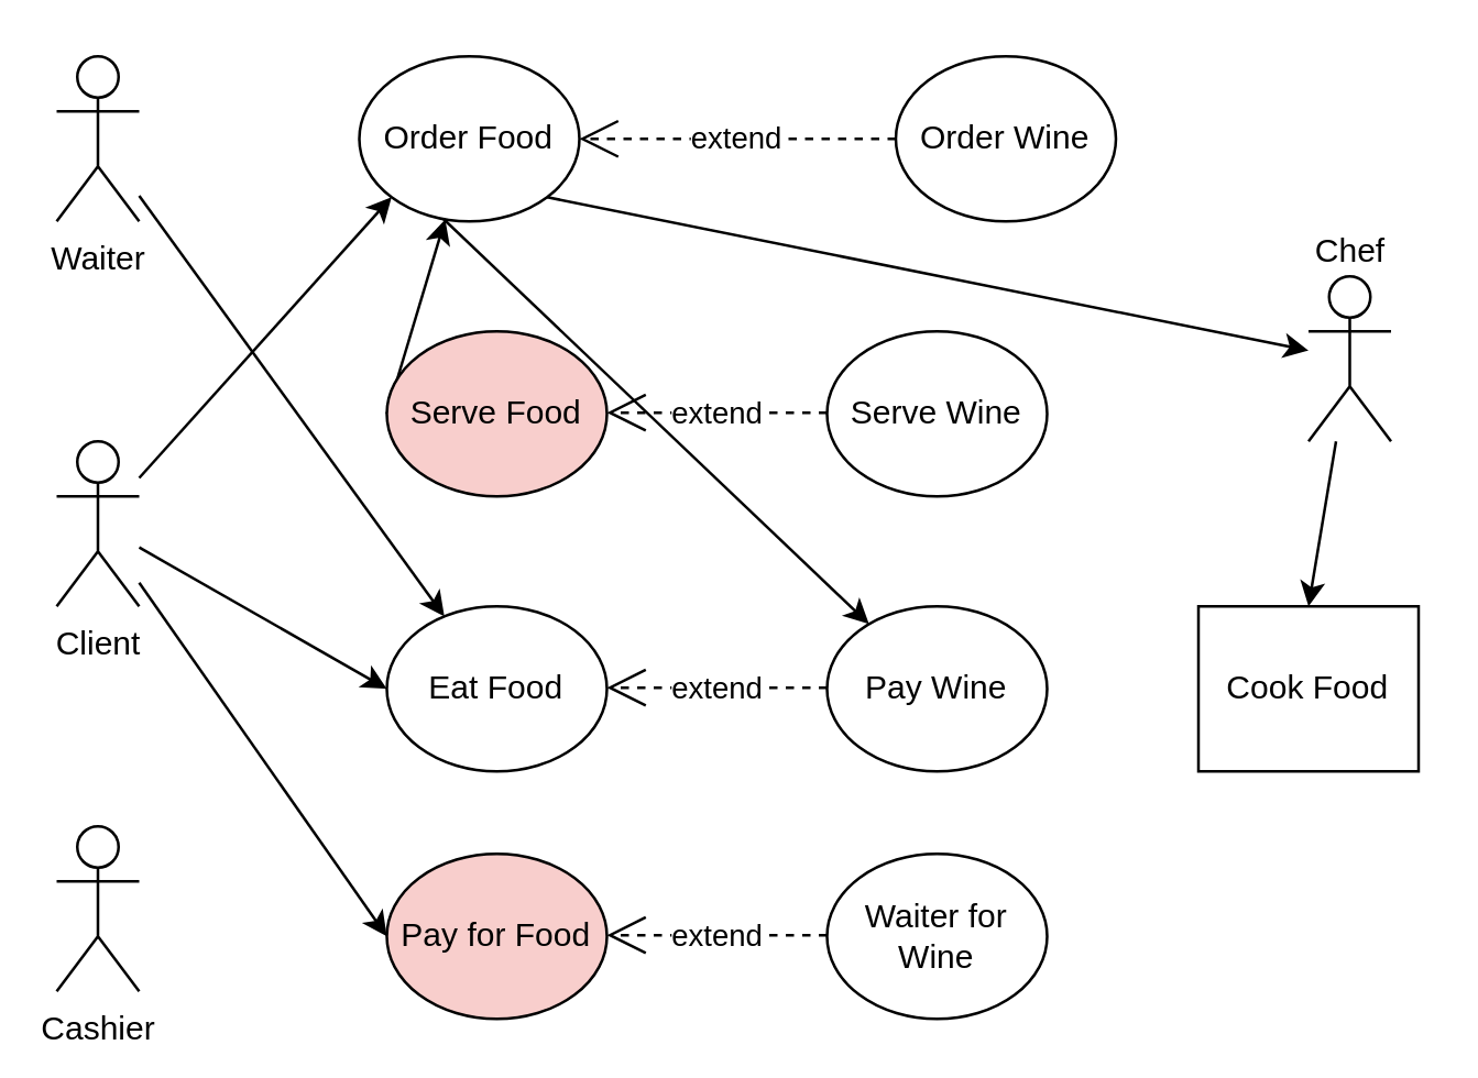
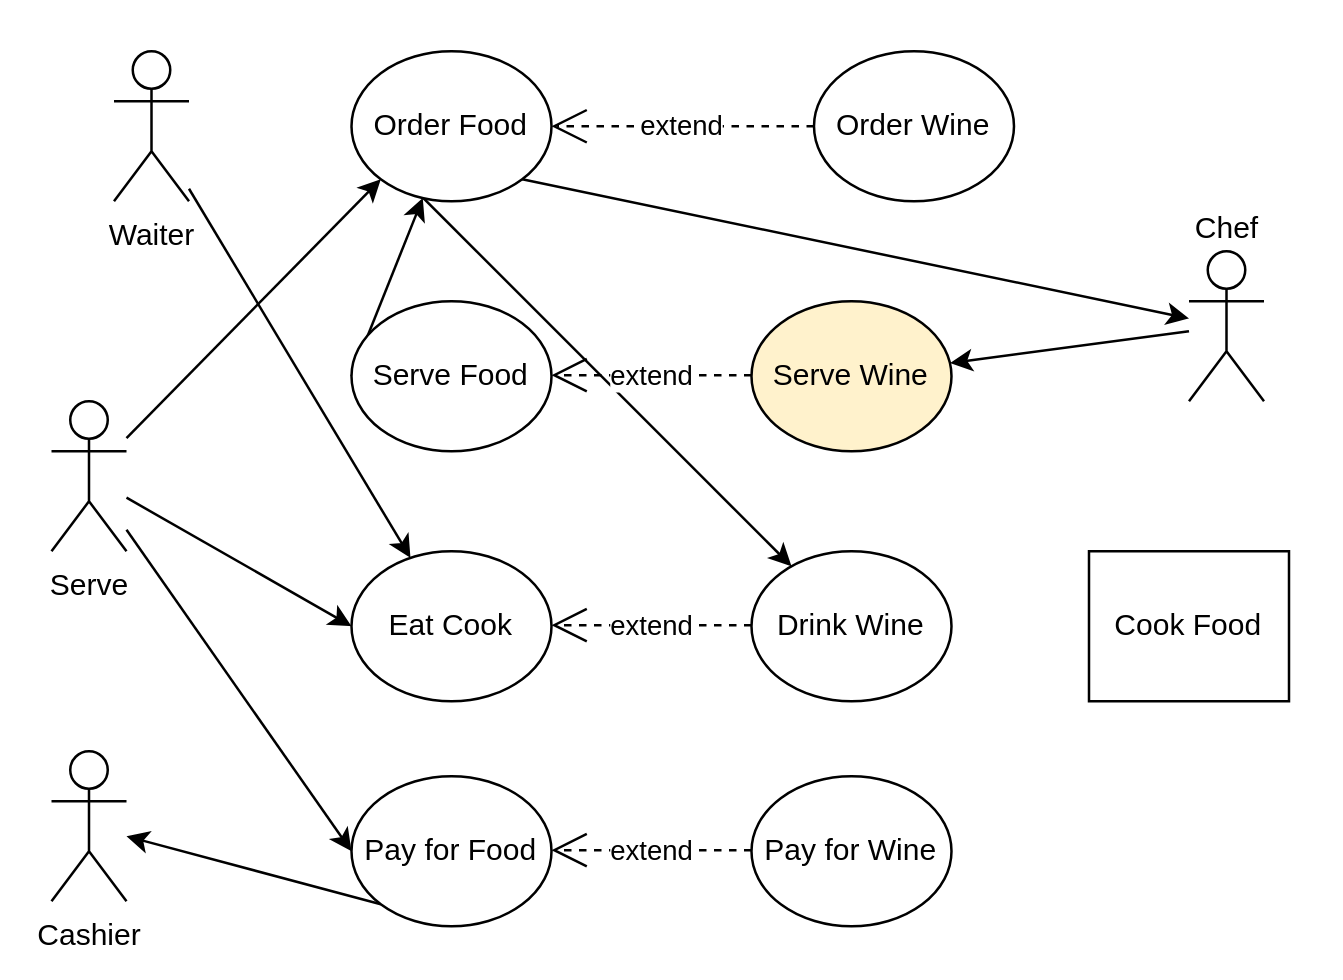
  <mxCell id="0" />
  <mxCell id="1" parent="0" />
  <mxCell id="2" style="edgeStyle=none;rounded=0;orthogonalLoop=1;jettySize=auto;html=1;exitX=0;exitY=0.5;exitDx=0;exitDy=0;" edge="1" parent="1" source="4" target="11"><mxGeometry relative="1" as="geometry" /></mxCell>
  <mxCell id="3" style="edgeStyle=none;rounded=0;orthogonalLoop=1;jettySize=auto;html=1;exitX=1;exitY=1;exitDx=0;exitDy=0;" edge="1" parent="1" source="4" target="23"><mxGeometry relative="1" as="geometry" /></mxCell>
- <mxCell id="4" value="Order Food" style="ellipse;whiteSpace=wrap;html=1;" vertex="1" parent="1"><mxGeometry x="130" y="20" width="80" height="60" as="geometry" /></mxCell>
+ <mxCell id="4" value="Order Food" style="ellipse;whiteSpace=wrap;html=1;" vertex="1" parent="1"><mxGeometry x="140" y="20" width="80" height="60" as="geometry" /></mxCell>
  <mxCell id="5" value="Order Wine" style="ellipse;whiteSpace=wrap;html=1;" vertex="1" parent="1"><mxGeometry x="325" y="20" width="80" height="60" as="geometry" /></mxCell>
  <mxCell id="6" style="edgeStyle=none;rounded=0;orthogonalLoop=1;jettySize=auto;html=1;exitX=0;exitY=0.5;exitDx=0;exitDy=0;" edge="1" parent="1" source="7" target="4"><mxGeometry relative="1" as="geometry" /></mxCell>
- <mxCell id="7" value="Serve Food" style="ellipse;whiteSpace=wrap;html=1;fillColor=#f8cecc;" vertex="1" parent="1"><mxGeometry x="140" y="120" width="80" height="60" as="geometry" /></mxCell>
- <mxCell id="8" value="Serve Wine" style="ellipse;whiteSpace=wrap;html=1;" vertex="1" parent="1"><mxGeometry x="300" y="120" width="80" height="60" as="geometry" /></mxCell>
+ <mxCell id="7" value="Serve Food" style="ellipse;whiteSpace=wrap;html=1;" vertex="1" parent="1"><mxGeometry x="140" y="120" width="80" height="60" as="geometry" /></mxCell>
+ <mxCell id="8" value="Serve Wine" style="ellipse;whiteSpace=wrap;html=1;fillColor=#fff2cc;" vertex="1" parent="1"><mxGeometry x="300" y="120" width="80" height="60" as="geometry" /></mxCell>
  <mxCell id="9" value="Cook Food" style="whiteSpace=wrap;html=1;rounded=0;" vertex="1" parent="1"><mxGeometry x="435" y="220" width="80" height="60" as="geometry" /></mxCell>
- <mxCell id="10" value="Eat Food" style="ellipse;whiteSpace=wrap;html=1;" vertex="1" parent="1"><mxGeometry x="140" y="220" width="80" height="60" as="geometry" /></mxCell>
- <mxCell id="11" value="Pay Wine" style="ellipse;whiteSpace=wrap;html=1;" vertex="1" parent="1"><mxGeometry x="300" y="220" width="80" height="60" as="geometry" /></mxCell>
- <mxCell id="13" value="Pay for Food" style="ellipse;whiteSpace=wrap;html=1;fillColor=#f8cecc;" vertex="1" parent="1"><mxGeometry x="140" y="310" width="80" height="60" as="geometry" /></mxCell>
- <mxCell id="14" value="Waiter for Wine" style="ellipse;whiteSpace=wrap;html=1;" vertex="1" parent="1"><mxGeometry x="300" y="310" width="80" height="60" as="geometry" /></mxCell>
+ <mxCell id="10" value="Eat Cook" style="ellipse;whiteSpace=wrap;html=1;" vertex="1" parent="1"><mxGeometry x="140" y="220" width="80" height="60" as="geometry" /></mxCell>
+ <mxCell id="11" value="Drink Wine" style="ellipse;whiteSpace=wrap;html=1;" vertex="1" parent="1"><mxGeometry x="300" y="220" width="80" height="60" as="geometry" /></mxCell>
+ <mxCell id="12" style="edgeStyle=none;rounded=0;orthogonalLoop=1;jettySize=auto;html=1;exitX=0;exitY=1;exitDx=0;exitDy=0;" edge="1" parent="1" source="13" target="21"><mxGeometry relative="1" as="geometry" /></mxCell>
+ <mxCell id="13" value="Pay for Food" style="ellipse;whiteSpace=wrap;html=1;" vertex="1" parent="1"><mxGeometry x="140" y="310" width="80" height="60" as="geometry" /></mxCell>
+ <mxCell id="14" value="Pay for Wine" style="ellipse;whiteSpace=wrap;html=1;" vertex="1" parent="1"><mxGeometry x="300" y="310" width="80" height="60" as="geometry" /></mxCell>
  <mxCell id="15" style="edgeStyle=none;rounded=0;orthogonalLoop=1;jettySize=auto;html=1;" edge="1" parent="1" source="16" target="10"><mxGeometry relative="1" as="geometry" /></mxCell>
- <mxCell id="16" value="Waiter" style="shape=umlActor;verticalLabelPosition=bottom;verticalAlign=top;html=1;" vertex="1" parent="1"><mxGeometry x="20" y="20" width="30" height="60" as="geometry" /></mxCell>
+ <mxCell id="16" value="Waiter" style="shape=umlActor;verticalLabelPosition=bottom;verticalAlign=top;html=1;" vertex="1" parent="1"><mxGeometry x="45" y="20" width="30" height="60" as="geometry" /></mxCell>
  <mxCell id="17" style="edgeStyle=none;rounded=0;orthogonalLoop=1;jettySize=auto;html=1;entryX=0;entryY=1;entryDx=0;entryDy=0;" edge="1" parent="1" source="20" target="4"><mxGeometry relative="1" as="geometry" /></mxCell>
  <mxCell id="18" style="edgeStyle=none;rounded=0;orthogonalLoop=1;jettySize=auto;html=1;entryX=0;entryY=0.5;entryDx=0;entryDy=0;" edge="1" parent="1" source="20" target="10"><mxGeometry relative="1" as="geometry" /></mxCell>
  <mxCell id="19" style="edgeStyle=none;rounded=0;orthogonalLoop=1;jettySize=auto;html=1;entryX=0;entryY=0.5;entryDx=0;entryDy=0;" edge="1" parent="1" source="20" target="13"><mxGeometry relative="1" as="geometry" /></mxCell>
- <mxCell id="20" value="Client" style="shape=umlActor;verticalLabelPosition=bottom;verticalAlign=top;html=1;" vertex="1" parent="1"><mxGeometry x="20" y="160" width="30" height="60" as="geometry" /></mxCell>
+ <mxCell id="20" value="Serve" style="shape=umlActor;verticalLabelPosition=bottom;verticalAlign=top;html=1;" vertex="1" parent="1"><mxGeometry x="20" y="160" width="30" height="60" as="geometry" /></mxCell>
  <mxCell id="21" value="Cashier" style="shape=umlActor;verticalLabelPosition=bottom;verticalAlign=top;html=1;" vertex="1" parent="1"><mxGeometry x="20" y="300" width="30" height="60" as="geometry" /></mxCell>
- <mxCell id="22" style="edgeStyle=none;rounded=0;orthogonalLoop=1;jettySize=auto;html=1;entryX=0.5;entryY=0;entryDx=0;entryDy=0;" edge="1" parent="1" source="23" target="9"><mxGeometry relative="1" as="geometry" /></mxCell>
+ <mxCell id="22" style="edgeStyle=none;rounded=0;orthogonalLoop=1;jettySize=auto;html=1;" edge="1" parent="1" source="23" target="8"><mxGeometry relative="1" as="geometry" /></mxCell>
  <mxCell id="23" value="Chef" style="shape=umlActor;verticalLabelPosition=top;verticalAlign=bottom;html=1;align=center;labelPosition=center;" vertex="1" parent="1"><mxGeometry x="475" y="100" width="30" height="60" as="geometry" /></mxCell>
  <mxCell id="24" value="extend" style="endArrow=open;endSize=12;dashed=1;html=1;rounded=0;entryX=1;entryY=0.5;entryDx=0;entryDy=0;exitX=0;exitY=0.5;exitDx=0;exitDy=0;" edge="1" parent="1" source="5" target="4"><mxGeometry width="160" relative="1" as="geometry"><mxPoint x="490" y="350" as="sourcePoint" /><mxPoint x="400" y="290" as="targetPoint" /></mxGeometry></mxCell>
  <mxCell id="25" value="extend" style="endArrow=open;endSize=12;dashed=1;html=1;rounded=0;entryX=1;entryY=0.5;entryDx=0;entryDy=0;exitX=0;exitY=0.5;exitDx=0;exitDy=0;" edge="1" parent="1"><mxGeometry width="160" relative="1" as="geometry"><mxPoint x="300" y="149.58" as="sourcePoint" /><mxPoint x="220" y="149.58" as="targetPoint" /></mxGeometry></mxCell>
  <mxCell id="26" value="extend" style="endArrow=open;endSize=12;dashed=1;html=1;rounded=0;entryX=1;entryY=0.5;entryDx=0;entryDy=0;exitX=0;exitY=0.5;exitDx=0;exitDy=0;" edge="1" parent="1"><mxGeometry width="160" relative="1" as="geometry"><mxPoint x="300" y="249.58" as="sourcePoint" /><mxPoint x="220" y="249.58" as="targetPoint" /></mxGeometry></mxCell>
  <mxCell id="27" value="extend" style="endArrow=open;endSize=12;dashed=1;html=1;rounded=0;entryX=1;entryY=0.5;entryDx=0;entryDy=0;exitX=0;exitY=0.5;exitDx=0;exitDy=0;" edge="1" parent="1"><mxGeometry width="160" relative="1" as="geometry"><mxPoint x="300" y="339.58" as="sourcePoint" /><mxPoint x="220" y="339.58" as="targetPoint" /></mxGeometry></mxCell>
